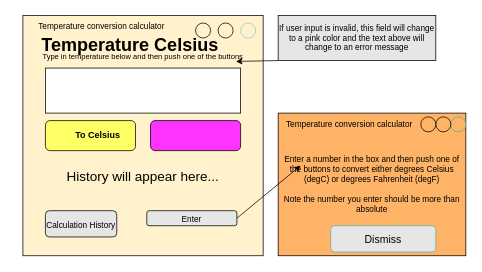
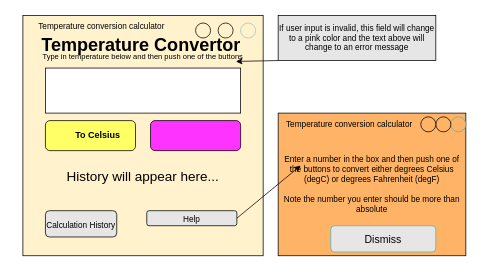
  <mxCell id="0" />
  <mxCell id="1" parent="0" />
  <mxCell id="2" value="" style="rounded=0;whiteSpace=wrap;html=1;fillColor=#FFF2CC;" vertex="1" parent="1"><mxGeometry x="30" y="20" width="320" height="320" as="geometry" /></mxCell>
  <mxCell id="3" value="" style="rounded=0;whiteSpace=wrap;html=1;fillColor=#FFFFFF;" vertex="1" parent="1"><mxGeometry x="60" y="90" width="260" height="60" as="geometry" /></mxCell>
  <mxCell id="4" value="" style="ellipse;whiteSpace=wrap;html=1;aspect=fixed;fillColor=#FFF2CC;" vertex="1" parent="1"><mxGeometry x="260" y="30" width="20" height="20" as="geometry" /></mxCell>
  <mxCell id="5" value="" style="ellipse;whiteSpace=wrap;html=1;aspect=fixed;fillColor=#FFF2CC;" vertex="1" parent="1"><mxGeometry x="290" y="30" width="20" height="20" as="geometry" /></mxCell>
  <mxCell id="6" value="" style="ellipse;whiteSpace=wrap;html=1;aspect=fixed;fillColor=#FFF2CC;strokeColor=#9AC7BF;" vertex="1" parent="1"><mxGeometry x="320" y="30" width="20" height="20" as="geometry" /></mxCell>
  <mxCell id="7" value="" style="rounded=1;whiteSpace=wrap;html=1;strokeColor=#000000;fillColor=#FFFF66;" vertex="1" parent="1"><mxGeometry x="60" y="160" width="120" height="40" as="geometry" /></mxCell>
  <mxCell id="8" value="" style="rounded=1;whiteSpace=wrap;html=1;strokeColor=#000000;fillColor=#FF33FF;" vertex="1" parent="1"><mxGeometry x="200" y="160" width="120" height="40" as="geometry" /></mxCell>
  <mxCell id="9" value="To Celsius" style="text;html=1;strokeColor=none;fillColor=none;align=center;verticalAlign=middle;whiteSpace=wrap;rounded=0;fontStyle=1" vertex="1" parent="1"><mxGeometry x="90" y="165" width="80" height="30" as="geometry" /></mxCell>
  <mxCell id="10" value="&lt;font style=&quot;font-size: 10px;&quot;&gt;Type in temperature below and then push one of the buttons&lt;/font&gt;" style="text;html=1;strokeColor=none;fillColor=none;align=center;verticalAlign=middle;whiteSpace=wrap;rounded=0;" vertex="1" parent="1"><mxGeometry x="20" y="60" width="340" height="30" as="geometry" /></mxCell>
- <mxCell id="11" value="&lt;h1&gt;Temperature Celsius&lt;/h1&gt;" style="text;html=1;strokeColor=none;fillColor=none;spacing=5;spacingTop=-20;whiteSpace=wrap;overflow=hidden;rounded=0;" vertex="1" parent="1"><mxGeometry x="50" y="40" width="280" height="40" as="geometry" /></mxCell>
+ <mxCell id="11" value="&lt;h1&gt;Temperature Convertor&lt;/h1&gt;" style="text;html=1;strokeColor=none;fillColor=none;spacing=5;spacingTop=-20;whiteSpace=wrap;overflow=hidden;rounded=0;" vertex="1" parent="1"><mxGeometry x="50" y="40" width="280" height="40" as="geometry" /></mxCell>
  <mxCell id="12" value="&lt;font style=&quot;font-size: 18px;&quot;&gt;History will appear here...&lt;/font&gt;" style="text;html=1;strokeColor=none;fillColor=none;align=center;verticalAlign=middle;whiteSpace=wrap;rounded=0;fontSize=10;" vertex="1" parent="1"><mxGeometry x="55" y="220" width="270" height="30" as="geometry" /></mxCell>
- <mxCell id="13" value="&lt;font style=&quot;font-size: 11px;&quot;&gt;Enter&lt;/font&gt;" style="rounded=1;whiteSpace=wrap;html=1;fontSize=18;strokeColor=#000000;fillColor=#E6E6E6;" vertex="1" parent="1"><mxGeometry x="195" y="280" width="120" height="20" as="geometry" /></mxCell>
+ <mxCell id="13" value="&lt;font style=&quot;font-size: 11px;&quot;&gt;Help&lt;/font&gt;" style="rounded=1;whiteSpace=wrap;html=1;fontSize=18;strokeColor=#000000;fillColor=#E6E6E6;" vertex="1" parent="1"><mxGeometry x="195" y="280" width="120" height="20" as="geometry" /></mxCell>
  <mxCell id="14" value="&lt;font style=&quot;font-size: 11px;&quot;&gt;Calculation History&lt;/font&gt;" style="rounded=1;whiteSpace=wrap;html=1;fontSize=18;strokeColor=#000000;fillColor=#E6E6E6;" vertex="1" parent="1"><mxGeometry x="60" y="280" width="95" height="35" as="geometry" /></mxCell>
  <mxCell id="15" value="If user input is invalid, this field will change to a pink color and the text above will change to an error message" style="rounded=0;whiteSpace=wrap;html=1;fontSize=11;strokeColor=#000000;fillColor=#E6E6E6;" vertex="1" parent="1"><mxGeometry x="370" y="20" width="210" height="60" as="geometry" /></mxCell>
  <mxCell id="16" value="" style="endArrow=classic;html=1;rounded=0;fontSize=11;exitX=0;exitY=1;exitDx=0;exitDy=0;entryX=0.942;entryY=1.03;entryDx=0;entryDy=0;entryPerimeter=0;" edge="1" parent="1" source="15" target="11"><mxGeometry width="50" height="50" relative="1" as="geometry"><mxPoint x="400" y="170" as="sourcePoint" /><mxPoint x="380" y="200" as="targetPoint" /><Array as="points" /></mxGeometry></mxCell>
  <mxCell id="17" value="Enter a number in the box and then push one of the buttons to convert either degrees Celsius (degC) or degrees Fahrenheit (degF)&lt;br&gt;&lt;br&gt;Note the number you enter should be more than absolute" style="rounded=0;whiteSpace=wrap;html=1;fontSize=11;strokeColor=#000000;fillColor=#FFB366;" vertex="1" parent="1"><mxGeometry x="370" y="150" width="250" height="190" as="geometry" /></mxCell>
  <mxCell id="18" value="" style="ellipse;whiteSpace=wrap;html=1;aspect=fixed;fillColor=#FFB366;strokeColor=#67AB9F;" vertex="1" parent="17"><mxGeometry x="230" y="5" width="20" height="20" as="geometry" /></mxCell>
  <mxCell id="19" value="" style="ellipse;whiteSpace=wrap;html=1;aspect=fixed;fillColor=#FFB366;" vertex="1" parent="17"><mxGeometry x="210" y="5" width="20" height="20" as="geometry" /></mxCell>
  <mxCell id="20" value="" style="ellipse;whiteSpace=wrap;html=1;aspect=fixed;fillColor=#FFB366;" vertex="1" parent="17"><mxGeometry x="190" y="5" width="20" height="20" as="geometry" /></mxCell>
  <mxCell id="21" value="Temperature conversion calculator" style="text;html=1;strokeColor=none;fillColor=none;align=center;verticalAlign=middle;whiteSpace=wrap;rounded=0;fontSize=11;" vertex="1" parent="17"><mxGeometry x="-10" width="210" height="30" as="geometry" /></mxCell>
  <mxCell id="22" value="Dismiss" style="rounded=1;whiteSpace=wrap;html=1;fontSize=14;strokeColor=#67AB9F;fillColor=#E6E6E6;" vertex="1" parent="17"><mxGeometry x="70" y="150" width="140" height="35" as="geometry" /></mxCell>
  <mxCell id="23" value="" style="endArrow=classic;html=1;rounded=0;fontSize=11;entryX=0.12;entryY=0.368;entryDx=0;entryDy=0;entryPerimeter=0;" edge="1" parent="1" target="17"><mxGeometry width="50" height="50" relative="1" as="geometry"><mxPoint x="315" y="290" as="sourcePoint" /><mxPoint x="365" y="240" as="targetPoint" /></mxGeometry></mxCell>
  <mxCell id="24" value="Temperature conversion calculator" style="text;html=1;strokeColor=none;fillColor=none;align=center;verticalAlign=middle;whiteSpace=wrap;rounded=0;fontSize=11;" vertex="1" parent="1"><mxGeometry x="30" y="20" width="210" height="30" as="geometry" /></mxCell>
